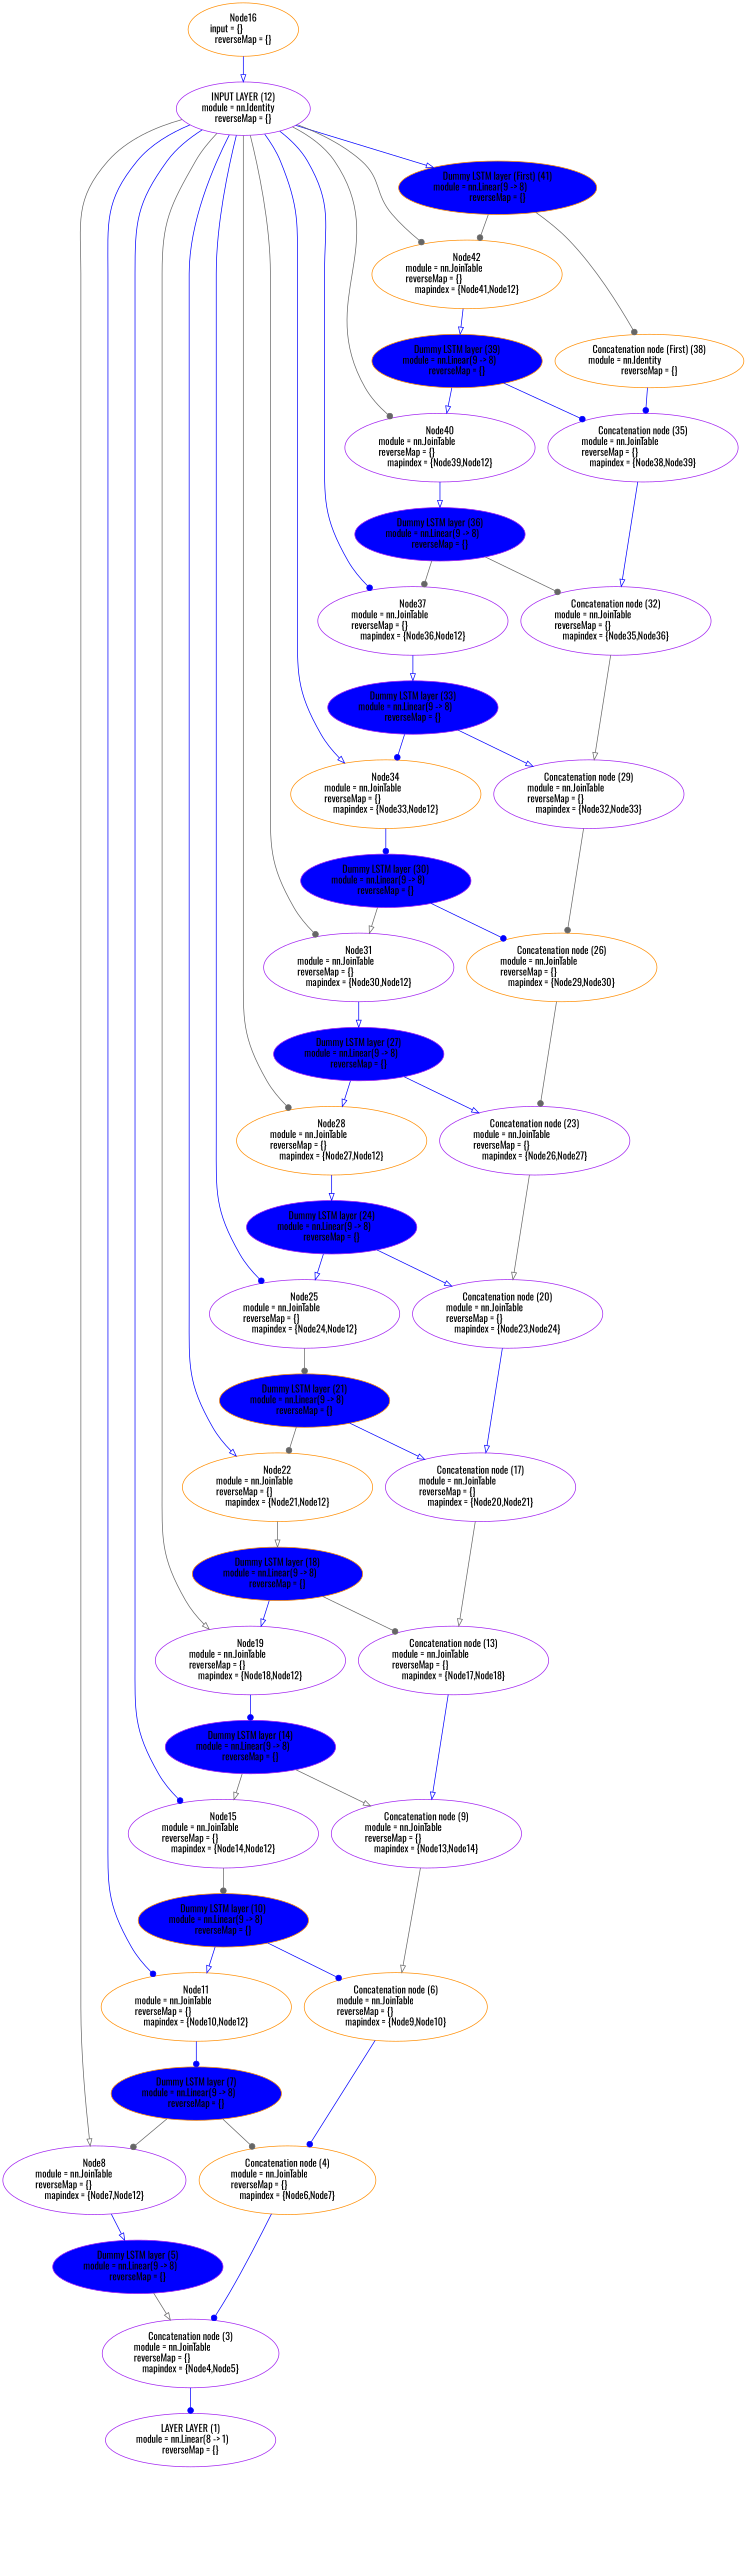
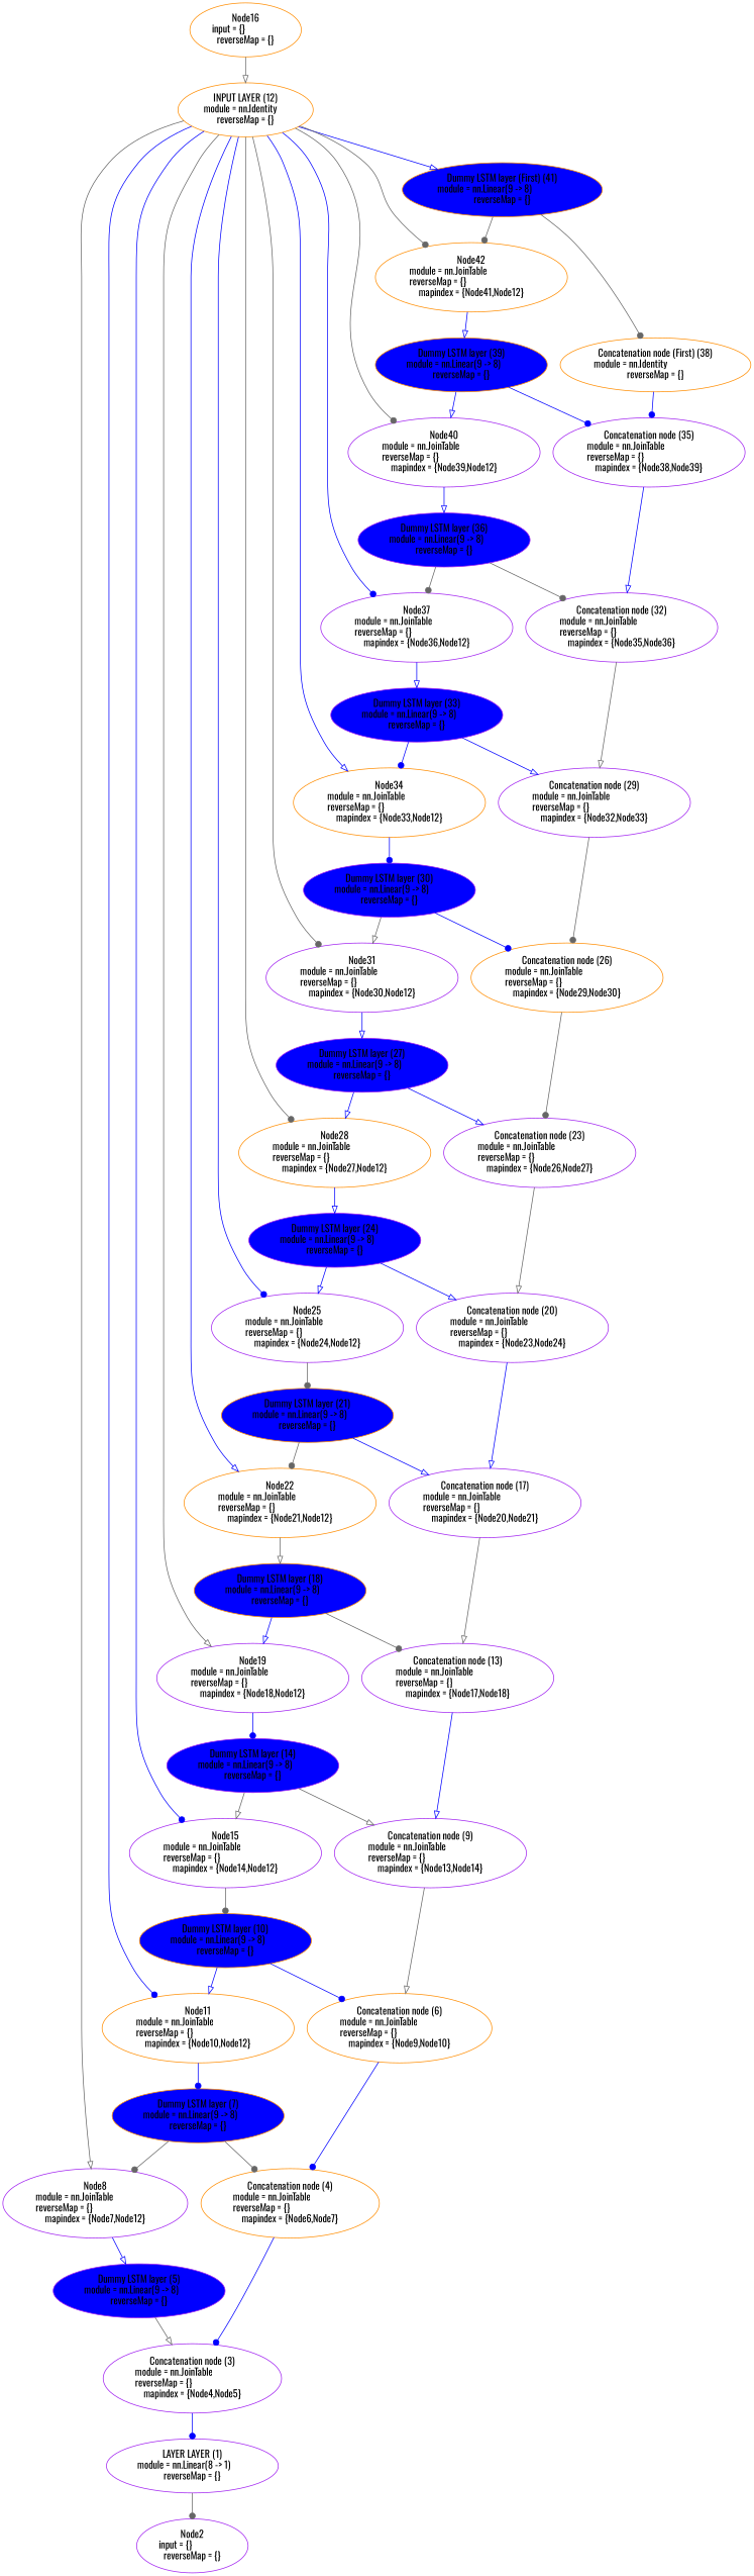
  digraph {
    fontname=Oswald
    node [color=purple fontname=Oswald shape=oval]
    edge [arrowhead=onormal color=blue fontname=Oswald]
    n1 [height=1.041 label="LAYER LAYER (1)\nmodule = nn.Linear(8 -> 1)\lreverseMap = {}" width=3.3125]
+   n2 [height=1.041 label="Node2\ninput = {}\lreverseMap = {}" width=2.1497]
    n3 [height=1.3356 label="Concatenation node (3)\nmodule = nn.JoinTable\lreverseMap = {}\lmapindex = {Node4,Node5}" width=3.4507]
    n4 [color=darkorange height=1.3356 label="Concatenation node (4)\nmodule = nn.JoinTable\lreverseMap = {}\lmapindex = {Node6,Node7}" width=3.4507]
    n5 [fillcolor=blue height=1.041 label="Dummy LSTM layer (5)\nmodule = nn.Linear(9 -> 8)\lreverseMap = {}" style=filled textcolor=white width=3.3125]
    n6 [color=darkorange height=1.3356 label="Concatenation node (6)\nmodule = nn.JoinTable\lreverseMap = {}\lmapindex = {Node9,Node10}" width=3.5652]
    n7 [color=darkorange fillcolor=blue height=1.041 label="Dummy LSTM layer (7)\nmodule = nn.Linear(9 -> 8)\lreverseMap = {}" style=filled textcolor=white width=3.3125]
    n8 [height=1.3356 label="Node8\nmodule = nn.JoinTable\lreverseMap = {}\lmapindex = {Node7,Node12}" width=3.5652]
    n9 [height=1.3356 label="Concatenation node (9)\nmodule = nn.JoinTable\lreverseMap = {}\lmapindex = {Node13,Node14}" width=3.7034]
    n10 [color=darkorange fillcolor=blue height=1.041 label="Dummy LSTM layer (10)\nmodule = nn.Linear(9 -> 8)\lreverseMap = {}" style=filled textcolor=white width=3.3125]
    n11 [color=darkorange height=1.3356 label="Node11\nmodule = nn.JoinTable\lreverseMap = {}\lmapindex = {Node10,Node12}" width=3.7034]
-   n12 [height=1.041 label="INPUT LAYER (12)\nmodule = nn.Identity\lreverseMap = {}" width=2.6117]
+   n12 [color=darkorange height=1.041 label="INPUT LAYER (12)\nmodule = nn.Identity\lreverseMap = {}" width=2.6117]
    n13 [height=1.3356 label="Node15\nmodule = nn.JoinTable\lreverseMap = {}\lmapindex = {Node14,Node12}" width=3.7034]
    n14 [height=1.3356 label="Node19\nmodule = nn.JoinTable\lreverseMap = {}\lmapindex = {Node18,Node12}" width=3.7034]
    n15 [color=darkorange height=1.3356 label="Node22\nmodule = nn.JoinTable\lreverseMap = {}\lmapindex = {Node21,Node12}" width=3.7034]
    n16 [height=1.3356 label="Node25\nmodule = nn.JoinTable\lreverseMap = {}\lmapindex = {Node24,Node12}" width=3.7034]
    n17 [color=darkorange height=1.3356 label="Node28\nmodule = nn.JoinTable\lreverseMap = {}\lmapindex = {Node27,Node12}" width=3.7034]
    n18 [height=1.3356 label="Node31\nmodule = nn.JoinTable\lreverseMap = {}\lmapindex = {Node30,Node12}" width=3.7034]
    n19 [color=darkorange height=1.3356 label="Node34\nmodule = nn.JoinTable\lreverseMap = {}\lmapindex = {Node33,Node12}" width=3.7034]
    n20 [height=1.3356 label="Node37\nmodule = nn.JoinTable\lreverseMap = {}\lmapindex = {Node36,Node12}" width=3.7034]
    n21 [height=1.3356 label="Node40\nmodule = nn.JoinTable\lreverseMap = {}\lmapindex = {Node39,Node12}" width=3.7034]
    n22 [color=darkorange fillcolor=blue height=1.041 label="Dummy LSTM layer (First) (41)\nmodule = nn.Linear(9 -> 8)\lreverseMap = {}" style=filled textcolor=white width=3.8653]
    n23 [color=darkorange height=1.3356 label="Node42\nmodule = nn.JoinTable\lreverseMap = {}\lmapindex = {Node41,Node12}" width=3.7034]
    n24 [fillcolor=blue height=1.041 label="Dummy LSTM layer (14)\nmodule = nn.Linear(9 -> 8)\lreverseMap = {}" style=filled textcolor=white width=3.3125]
    n25 [color=darkorange fillcolor=blue height=1.041 label="Dummy LSTM layer (18)\nmodule = nn.Linear(9 -> 8)\lreverseMap = {}" style=filled textcolor=white width=3.3125]
    n26 [color=darkorange fillcolor=blue height=1.041 label="Dummy LSTM layer (21)\nmodule = nn.Linear(9 -> 8)\lreverseMap = {}" style=filled textcolor=white width=3.3125]
    n27 [fillcolor=blue height=1.041 label="Dummy LSTM layer (24)\nmodule = nn.Linear(9 -> 8)\lreverseMap = {}" style=filled textcolor=white width=3.3125]
    n28 [fillcolor=blue height=1.041 label="Dummy LSTM layer (27)\nmodule = nn.Linear(9 -> 8)\lreverseMap = {}" style=filled textcolor=white width=3.3125]
    n29 [fillcolor=blue height=1.041 label="Dummy LSTM layer (30)\nmodule = nn.Linear(9 -> 8)\lreverseMap = {}" style=filled textcolor=white width=3.3125]
    n30 [fillcolor=blue height=1.041 label="Dummy LSTM layer (33)\nmodule = nn.Linear(9 -> 8)\lreverseMap = {}" style=filled textcolor=white width=3.3125]
    n31 [fillcolor=blue height=1.041 label="Dummy LSTM layer (36)\nmodule = nn.Linear(9 -> 8)\lreverseMap = {}" style=filled textcolor=white width=3.3125]
    n32 [color=darkorange height=1.041 label="Concatenation node (First) (38)\nmodule = nn.Identity\lreverseMap = {}" width=3.6797]
    n33 [color=darkorange fillcolor=blue height=1.041 label="Dummy LSTM layer (39)\nmodule = nn.Linear(9 -> 8)\lreverseMap = {}" style=filled textcolor=white width=3.3125]
    n34 [height=1.3356 label="Concatenation node (13)\nmodule = nn.JoinTable\lreverseMap = {}\lmapindex = {Node17,Node18}" width=3.7034]
    n35 [height=1.3356 label="Concatenation node (17)\nmodule = nn.JoinTable\lreverseMap = {}\lmapindex = {Node20,Node21}" width=3.7034]
    n36 [height=1.3356 label="Concatenation node (20)\nmodule = nn.JoinTable\lreverseMap = {}\lmapindex = {Node23,Node24}" width=3.7034]
    n37 [height=1.3356 label="Concatenation node (23)\nmodule = nn.JoinTable\lreverseMap = {}\lmapindex = {Node26,Node27}" width=3.7034]
    n38 [color=darkorange height=1.3356 label="Concatenation node (26)\nmodule = nn.JoinTable\lreverseMap = {}\lmapindex = {Node29,Node30}" width=3.7034]
    n39 [height=1.3356 label="Concatenation node (29)\nmodule = nn.JoinTable\lreverseMap = {}\lmapindex = {Node32,Node33}" width=3.7034]
    n40 [height=1.3356 label="Concatenation node (32)\nmodule = nn.JoinTable\lreverseMap = {}\lmapindex = {Node35,Node36}" width=3.7034]
    n41 [height=1.3356 label="Concatenation node (35)\nmodule = nn.JoinTable\lreverseMap = {}\lmapindex = {Node38,Node39}" width=3.7034]
    n42 [color=darkorange height=1.041 label="Node16\ninput = {}\lreverseMap = {}" width=2.1497]
+   n1 -> n2 [arrowhead=dot color=gray40]
    n3 -> n1 [arrowhead=dot]
    n4 -> n3 [arrowhead=dot]
    n5 -> n3 [color=gray40]
    n6 -> n4 [arrowhead=dot]
    n7 -> n4 [arrowhead=dot color=gray40]
    n7 -> n8 [arrowhead=dot color=gray40]
    n8 -> n5
    n9 -> n6 [color=gray40]
    n10 -> n6 [arrowhead=dot]
    n10 -> n11
    n11 -> n7 [arrowhead=dot]
    n12 -> n8 [color=gray40]
    n12 -> n11 [arrowhead=dot]
    n12 -> n13 [arrowhead=dot]
    n12 -> n14 [color=gray40]
    n12 -> n15
    n12 -> n16 [arrowhead=dot]
    n12 -> n17 [arrowhead=dot color=gray40]
    n12 -> n18 [arrowhead=dot color=gray40]
    n12 -> n19
    n12 -> n20 [arrowhead=dot]
    n12 -> n21 [arrowhead=dot color=gray40]
    n12 -> n22
    n12 -> n23 [arrowhead=dot color=gray40]
    n13 -> n10 [arrowhead=dot color=gray40]
    n14 -> n24 [arrowhead=dot]
    n15 -> n25 [color=gray40]
    n16 -> n26 [arrowhead=dot color=gray40]
    n17 -> n27
    n18 -> n28
    n19 -> n29 [arrowhead=dot]
    n20 -> n30
    n21 -> n31
    n22 -> n23 [arrowhead=dot color=gray40]
    n22 -> n32 [arrowhead=dot color=gray40]
    n23 -> n33
    n24 -> n9 [color=gray40]
    n24 -> n13 [color=gray40]
    n25 -> n14
    n25 -> n34 [arrowhead=dot color=gray40]
    n26 -> n15 [arrowhead=dot color=gray40]
    n26 -> n35
    n27 -> n16
    n27 -> n36
    n28 -> n17
    n28 -> n37
    n29 -> n18 [color=gray40]
    n29 -> n38 [arrowhead=dot]
    n30 -> n19 [arrowhead=dot]
    n30 -> n39
    n31 -> n20 [arrowhead=dot color=gray40]
    n31 -> n40 [arrowhead=dot color=gray40]
    n32 -> n41 [arrowhead=dot]
    n33 -> n21
    n33 -> n41 [arrowhead=dot]
    n34 -> n9
    n35 -> n34 [color=gray40]
    n36 -> n35
    n37 -> n36 [color=gray40]
    n38 -> n37 [arrowhead=dot color=gray40]
    n39 -> n38 [arrowhead=dot color=gray40]
    n40 -> n39 [color=gray40]
    n41 -> n40
-   n42 -> n12
+   n42 -> n12 [color=gray40]
  }
